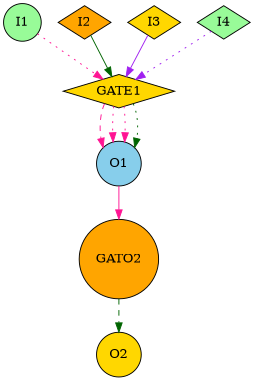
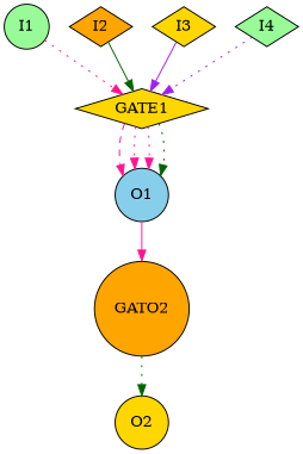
  digraph {
    node [LABEL=INPUT fillcolor=gold shape=circle style=filled]
    edge [color=deeppink style=dotted]
    I1 [fillcolor=palegreen]
    GATE1 [LABEL=AND2 shape=diamond]
    O1 [LABEL=OUTPUT fillcolor=skyblue]
    I2 [fillcolor=orange shape=diamond]
    I3 [shape=diamond]
    I4 [fillcolor=palegreen shape=diamond]
    GATO2 [LABEL=AND2 fillcolor=orange]
    O2 [LABEL=OUTPUT]
    I1 -> GATE1
    GATE1 -> O1 [style=dashed]
    GATE1 -> O1
    GATE1 -> O1
    GATE1 -> O1 [color=darkgreen]
    O1 -> GATO2 [style=solid]
    I2 -> GATE1 [color=darkgreen style=solid]
    I3 -> GATE1 [color=purple style=solid]
    I4 -> GATE1 [color=purple]
-   GATO2 -> O2 [color=darkgreen style=dashed]
+   GATO2 -> O2 [color=darkgreen]
  }
